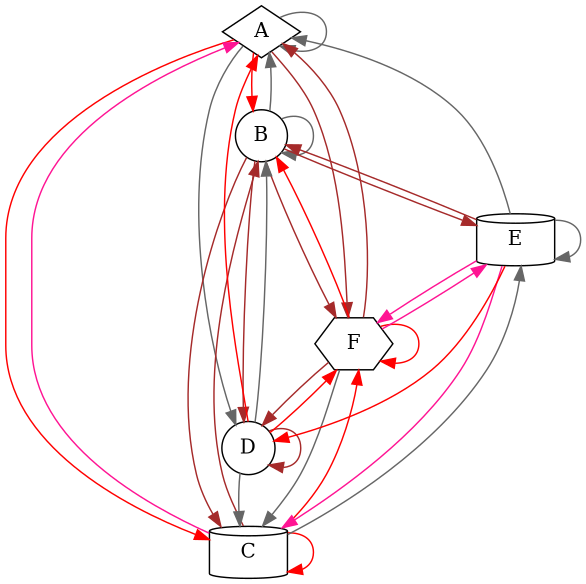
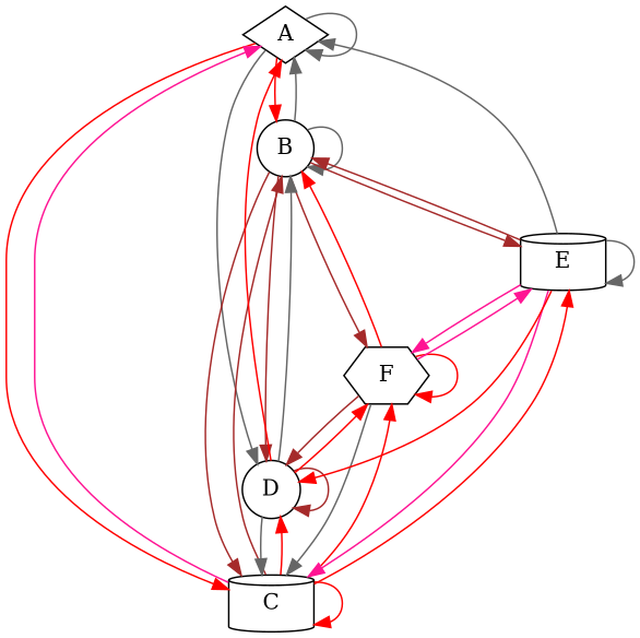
  digraph {
    node [shape=circle]
    edge [color=gray40]
    A [shape=diamond]
    B
    C [shape=cylinder]
    D
    F [shape=hexagon]
    E [shape=cylinder]
    A -> A
    A -> B [color=red]
    A -> C [color=red]
    A -> D
-   A -> F [color=brown]
    B -> A
    B -> B
    B -> C [color=brown]
    B -> D [color=brown]
    B -> F [color=brown]
    B -> E [color=brown]
    C -> A [color=deeppink]
    C -> B [color=brown]
    C -> C [color=red]
+   C -> D [color=red]
    C -> F [color=red]
-   C -> E
+   C -> E [color=red]
    D -> A [color=red]
    D -> B
    D -> C
    D -> D [color=brown]
    D -> F [color=red]
-   F -> A [color=brown]
    F -> B [color=red]
    F -> C
    F -> D [color=brown]
    F -> F [color=red]
    F -> E [color=deeppink]
    E -> A
    E -> B [color=brown]
    E -> C [color=deeppink]
    E -> D [color=red]
    E -> F [color=deeppink]
    E -> E
  }
